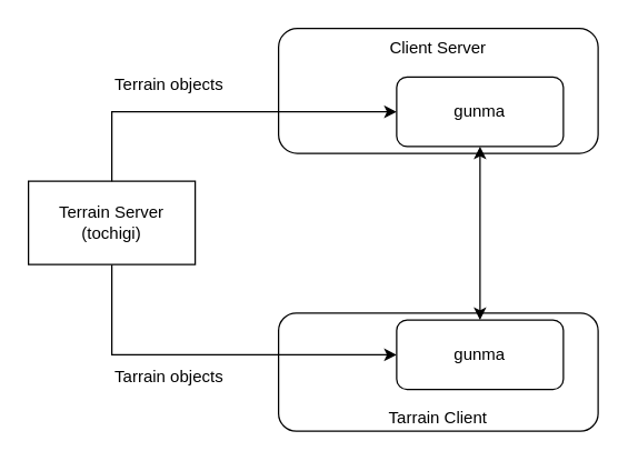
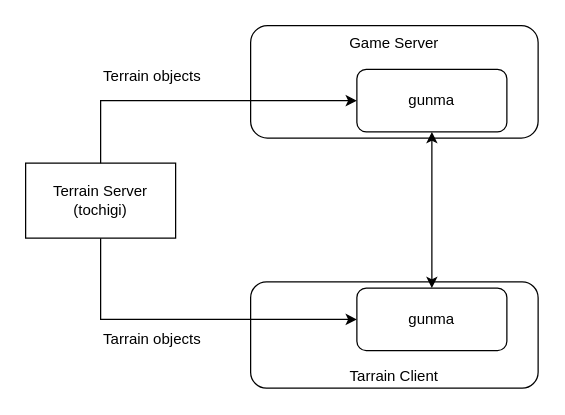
  <mxCell id="0" />
  <mxCell id="1" parent="0" />
  <mxCell id="2" value="Tarrain Client" style="rounded=1;whiteSpace=wrap;html=1;verticalAlign=bottom;" vertex="1" parent="1"><mxGeometry x="200" y="225" width="230" height="85" as="geometry" /></mxCell>
  <mxCell id="3" style="edgeStyle=orthogonalEdgeStyle;rounded=0;orthogonalLoop=1;jettySize=auto;html=1;exitX=0.5;exitY=1;exitDx=0;exitDy=0;entryX=0;entryY=0.5;entryDx=0;entryDy=0;" edge="1" parent="1" source="5" target="6"><mxGeometry relative="1" as="geometry"><mxPoint x="210" y="255" as="targetPoint" /></mxGeometry></mxCell>
  <mxCell id="4" value="Tarrain objects" style="text;html=1;resizable=0;points=[];align=center;verticalAlign=middle;labelBackgroundColor=#ffffff;" vertex="1" connectable="0" parent="3"><mxGeometry x="-0.059" relative="1" as="geometry"><mxPoint x="-22" y="15" as="offset" /></mxGeometry></mxCell>
  <mxCell id="5" value="Terrain Server&lt;br&gt;(tochigi)" style="whiteSpace=wrap;html=1;rounded=0;" vertex="1" parent="1"><mxGeometry x="20" y="130" width="120" height="60" as="geometry" /></mxCell>
  <mxCell id="6" value="gunma" style="rounded=1;whiteSpace=wrap;html=1;" vertex="1" parent="1"><mxGeometry x="285" y="230" width="120" height="50" as="geometry" /></mxCell>
- <mxCell id="7" value="Client Server" style="rounded=1;whiteSpace=wrap;html=1;verticalAlign=top;" vertex="1" parent="1"><mxGeometry x="200" y="20" width="230" height="90" as="geometry" /></mxCell>
+ <mxCell id="7" value="Game Server" style="rounded=1;whiteSpace=wrap;html=1;verticalAlign=top;" vertex="1" parent="1"><mxGeometry x="200" y="20" width="230" height="90" as="geometry" /></mxCell>
  <mxCell id="8" style="edgeStyle=orthogonalEdgeStyle;rounded=0;orthogonalLoop=1;jettySize=auto;html=1;exitX=0.5;exitY=1;exitDx=0;exitDy=0;startArrow=classic;startFill=1;" edge="1" parent="1" source="9" target="6"><mxGeometry relative="1" as="geometry" /></mxCell>
  <mxCell id="9" value="gunma" style="rounded=1;whiteSpace=wrap;html=1;" vertex="1" parent="1"><mxGeometry x="285" y="55" width="120" height="50" as="geometry" /></mxCell>
  <mxCell id="10" style="edgeStyle=orthogonalEdgeStyle;rounded=0;orthogonalLoop=1;jettySize=auto;html=1;exitX=0.5;exitY=0;exitDx=0;exitDy=0;startArrow=none;startFill=0;entryX=0;entryY=0.5;entryDx=0;entryDy=0;" edge="1" parent="1" source="5" target="9"><mxGeometry relative="1" as="geometry"><mxPoint x="205" y="55" as="targetPoint" /></mxGeometry></mxCell>
  <mxCell id="11" value="Terrain objects" style="text;html=1;resizable=0;points=[];align=center;verticalAlign=middle;labelBackgroundColor=#ffffff;" vertex="1" connectable="0" parent="10"><mxGeometry x="-0.263" y="3" relative="1" as="geometry"><mxPoint x="-4" y="-17" as="offset" /></mxGeometry></mxCell>
